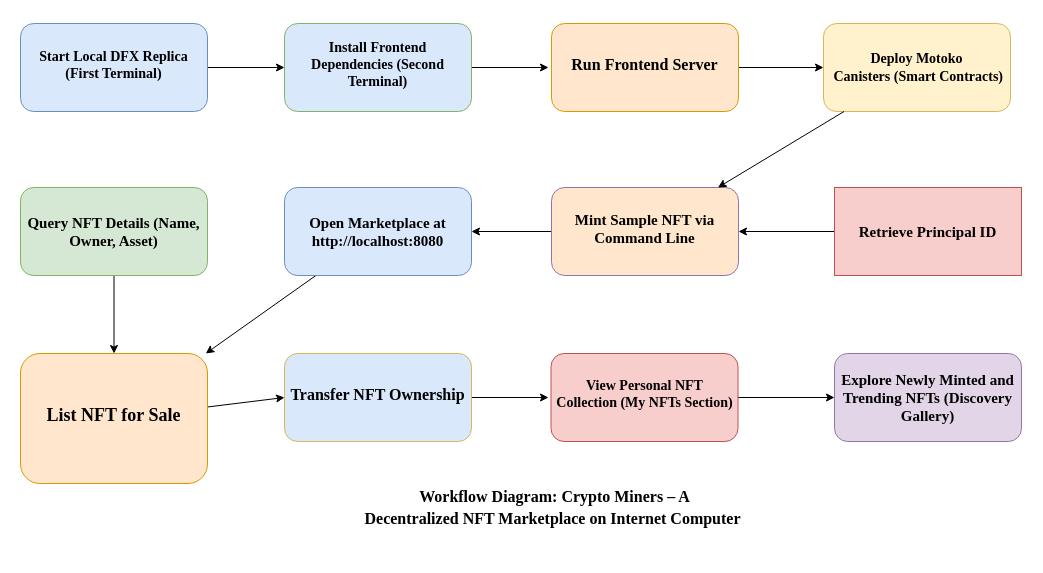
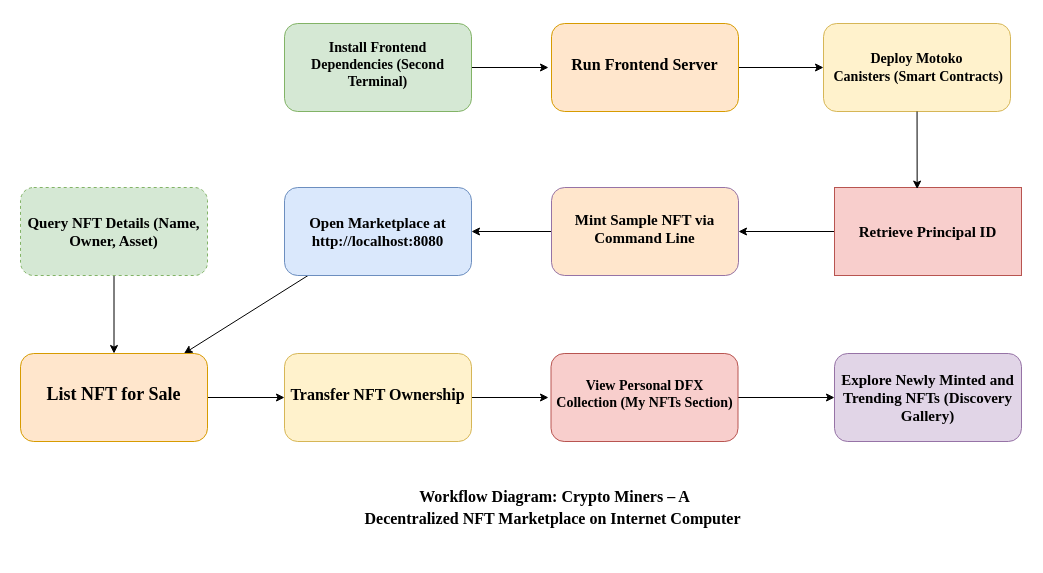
  <mxCell id="0" />
  <mxCell id="1" parent="0" />
- <mxCell id="2" style="edgeStyle=none;html=1;entryX=0;entryY=0.5;entryDx=0;entryDy=0;" edge="1" parent="1" source="3" target="5"><mxGeometry relative="1" as="geometry" /></mxCell>
- <mxCell id="3" value="&lt;table&gt;&lt;tbody&gt;&lt;tr data-end=&quot;248&quot; data-start=&quot;200&quot;&gt;&lt;td data-end=&quot;248&quot; data-start=&quot;204&quot; class=&quot;max-w-[calc(var(--thread-content-max-width)*2/3)]&quot;&gt;&lt;h3&gt;&lt;b&gt;&lt;font face=&quot;Times New Roman&quot;&gt;Start Local DFX Replica (First Terminal)&lt;/font&gt;&lt;/b&gt;&lt;/h3&gt;&lt;/td&gt;&lt;/tr&gt;&lt;/tbody&gt;&lt;/table&gt;&lt;table&gt;&lt;tbody&gt;&lt;tr data-end=&quot;304&quot; data-start=&quot;249&quot;&gt;&lt;td data-end=&quot;253&quot; data-start=&quot;249&quot; class=&quot;max-w-[calc(var(--thread-content-max-width)*2/3)]&quot;&gt;&lt;/td&gt;&lt;/tr&gt;&lt;/tbody&gt;&lt;/table&gt;" style="rounded=1;whiteSpace=wrap;html=1;fillColor=#dae8fc;strokeColor=#6c8ebf;" vertex="1" parent="1"><mxGeometry x="20" y="20" width="187" height="88" as="geometry" /></mxCell>
  <mxCell id="4" style="edgeStyle=none;html=1;" edge="1" parent="1" source="5"><mxGeometry relative="1" as="geometry"><mxPoint x="548" y="64" as="targetPoint" /></mxGeometry></mxCell>
- <mxCell id="5" value="&lt;table&gt;&lt;tbody&gt;&lt;tr data-end=&quot;248&quot; data-start=&quot;200&quot;&gt;&lt;td data-end=&quot;248&quot; data-start=&quot;204&quot; class=&quot;max-w-[calc(var(--thread-content-max-width)*2/3)]&quot;&gt;&lt;h3&gt;&lt;table&gt;&lt;tbody&gt;&lt;tr data-end=&quot;304&quot; data-start=&quot;249&quot;&gt;&lt;td data-end=&quot;304&quot; data-start=&quot;253&quot; class=&quot;max-w-[calc(var(--thread-content-max-width)*2/3)] min-w-[calc(var(--thread-content-max-width)/3)]&quot;&gt;&lt;h4&gt;&lt;font face=&quot;Times New Roman&quot;&gt;Install Frontend Dependencies (Second Terminal)&lt;/font&gt;&lt;/h4&gt;&lt;/td&gt;&lt;/tr&gt;&lt;/tbody&gt;&lt;/table&gt;&lt;table&gt;&lt;tbody&gt;&lt;tr data-end=&quot;332&quot; data-start=&quot;305&quot;&gt;&lt;td data-end=&quot;309&quot; data-start=&quot;305&quot; class=&quot;max-w-[calc(var(--thread-content-max-width)*2/3)]&quot;&gt;&lt;/td&gt;&lt;/tr&gt;&lt;/tbody&gt;&lt;/table&gt;&lt;table&gt;&lt;tbody&gt;&lt;tr data-end=&quot;304&quot; data-start=&quot;249&quot;&gt;&lt;/tr&gt;&lt;/tbody&gt;&lt;/table&gt;&lt;/h3&gt;&lt;/td&gt;&lt;/tr&gt;&lt;/tbody&gt;&lt;/table&gt;" style="rounded=1;whiteSpace=wrap;html=1;fillColor=#dae8fc;strokeColor=#82b366;" vertex="1" parent="1"><mxGeometry x="284" y="20" width="187" height="88" as="geometry" /></mxCell>
+ <mxCell id="5" value="&lt;table&gt;&lt;tbody&gt;&lt;tr data-end=&quot;248&quot; data-start=&quot;200&quot;&gt;&lt;td data-end=&quot;248&quot; data-start=&quot;204&quot; class=&quot;max-w-[calc(var(--thread-content-max-width)*2/3)]&quot;&gt;&lt;h3&gt;&lt;table&gt;&lt;tbody&gt;&lt;tr data-end=&quot;304&quot; data-start=&quot;249&quot;&gt;&lt;td data-end=&quot;304&quot; data-start=&quot;253&quot; class=&quot;max-w-[calc(var(--thread-content-max-width)*2/3)] min-w-[calc(var(--thread-content-max-width)/3)]&quot;&gt;&lt;h4&gt;&lt;font face=&quot;Times New Roman&quot;&gt;Install Frontend Dependencies (Second Terminal)&lt;/font&gt;&lt;/h4&gt;&lt;/td&gt;&lt;/tr&gt;&lt;/tbody&gt;&lt;/table&gt;&lt;table&gt;&lt;tbody&gt;&lt;tr data-end=&quot;332&quot; data-start=&quot;305&quot;&gt;&lt;td data-end=&quot;309&quot; data-start=&quot;305&quot; class=&quot;max-w-[calc(var(--thread-content-max-width)*2/3)]&quot;&gt;&lt;/td&gt;&lt;/tr&gt;&lt;/tbody&gt;&lt;/table&gt;&lt;table&gt;&lt;tbody&gt;&lt;tr data-end=&quot;304&quot; data-start=&quot;249&quot;&gt;&lt;/tr&gt;&lt;/tbody&gt;&lt;/table&gt;&lt;/h3&gt;&lt;/td&gt;&lt;/tr&gt;&lt;/tbody&gt;&lt;/table&gt;" style="rounded=1;whiteSpace=wrap;html=1;fillColor=#d5e8d4;strokeColor=#82b366;" vertex="1" parent="1"><mxGeometry x="284" y="20" width="187" height="88" as="geometry" /></mxCell>
  <mxCell id="6" style="edgeStyle=none;html=1;entryX=0;entryY=0.5;entryDx=0;entryDy=0;" edge="1" parent="1" source="7" target="8"><mxGeometry relative="1" as="geometry" /></mxCell>
  <mxCell id="7" value="&lt;h4&gt;&lt;table&gt;&lt;tbody&gt;&lt;tr data-end=&quot;332&quot; data-start=&quot;305&quot;&gt;&lt;td data-end=&quot;332&quot; data-start=&quot;309&quot; class=&quot;max-w-[calc(var(--thread-content-max-width)*2/3)]&quot;&gt;&lt;b&gt;&lt;font style=&quot;font-size: 16px;&quot; face=&quot;Times New Roman&quot;&gt;Run Frontend Server&lt;/font&gt;&lt;/b&gt;&lt;/td&gt;&lt;/tr&gt;&lt;/tbody&gt;&lt;/table&gt;&lt;table&gt;&lt;tbody&gt;&lt;tr data-end=&quot;382&quot; data-start=&quot;333&quot;&gt;&lt;td data-end=&quot;337&quot; data-start=&quot;333&quot; class=&quot;max-w-[calc(var(--thread-content-max-width)*2/3)]&quot;&gt;&lt;/td&gt;&lt;/tr&gt;&lt;/tbody&gt;&lt;/table&gt;&lt;/h4&gt;" style="rounded=1;whiteSpace=wrap;html=1;fillColor=#ffe6cc;strokeColor=#d79b00;" vertex="1" parent="1"><mxGeometry x="551" y="20" width="187" height="88" as="geometry" /></mxCell>
  <mxCell id="8" value="&lt;h4&gt;&lt;font style=&quot;font-size: 14px;&quot;&gt;&lt;font style=&quot;&quot; face=&quot;Times New Roman&quot;&gt;Deploy Motoko&lt;br&gt;&amp;nbsp;Canisters&amp;nbsp;&lt;/font&gt;&lt;span style=&quot;background-color: transparent; font-family: &amp;quot;Times New Roman&amp;quot;;&quot;&gt;(Smart Contracts)&lt;/span&gt;&lt;/font&gt;&lt;/h4&gt;" style="rounded=1;whiteSpace=wrap;html=1;fillColor=#fff2cc;strokeColor=#d6b656;" vertex="1" parent="1"><mxGeometry x="823" y="20" width="187" height="88" as="geometry" /></mxCell>
  <mxCell id="9" style="edgeStyle=none;html=1;exitX=0;exitY=0.5;exitDx=0;exitDy=0;entryX=1;entryY=0.5;entryDx=0;entryDy=0;" edge="1" parent="1" source="10" target="12"><mxGeometry relative="1" as="geometry" /></mxCell>
  <mxCell id="10" value="&lt;h4&gt;&lt;font face=&quot;Times New Roman&quot; style=&quot;font-size: 15px;&quot;&gt;Retrieve Principal ID&lt;/font&gt;&lt;/h4&gt;" style="whiteSpace=wrap;html=1;fillColor=#f8cecc;strokeColor=#b85450;rounded=0;" vertex="1" parent="1"><mxGeometry x="834" y="184" width="187" height="88" as="geometry" /></mxCell>
  <mxCell id="11" style="edgeStyle=none;html=1;entryX=1;entryY=0.5;entryDx=0;entryDy=0;" edge="1" parent="1" source="12" target="14"><mxGeometry relative="1" as="geometry" /></mxCell>
  <mxCell id="12" value="&lt;h4&gt;&lt;table&gt;&lt;tbody&gt;&lt;tr data-end=&quot;453&quot; data-start=&quot;413&quot;&gt;&lt;td data-end=&quot;453&quot; data-start=&quot;417&quot; class=&quot;max-w-[calc(var(--thread-content-max-width)*2/3)]&quot;&gt;&lt;h4&gt;&lt;font style=&quot;font-size: 15px;&quot; face=&quot;Times New Roman&quot;&gt;Mint Sample NFT via Command Line&lt;/font&gt;&lt;/h4&gt;&lt;/td&gt;&lt;/tr&gt;&lt;/tbody&gt;&lt;/table&gt;&lt;table&gt;&lt;tbody&gt;&lt;tr data-end=&quot;503&quot; data-start=&quot;454&quot;&gt;&lt;td data-end=&quot;458&quot; data-start=&quot;454&quot; class=&quot;max-w-[calc(var(--thread-content-max-width)*2/3)]&quot;&gt;&lt;/td&gt;&lt;/tr&gt;&lt;/tbody&gt;&lt;/table&gt;&lt;/h4&gt;" style="rounded=1;whiteSpace=wrap;html=1;fillColor=#ffe6cc;strokeColor=#9673a6;" vertex="1" parent="1"><mxGeometry x="551" y="184" width="187" height="88" as="geometry" /></mxCell>
  <mxCell id="13" style="edgeStyle=none;html=1;" edge="1" parent="1" source="14" target="18"><mxGeometry relative="1" as="geometry" /></mxCell>
  <mxCell id="14" value="&lt;h4&gt;&lt;table&gt;&lt;tbody&gt;&lt;tr data-start=&quot;413&quot; data-end=&quot;453&quot;&gt;&lt;td class=&quot;max-w-[calc(var(--thread-content-max-width)*2/3)]&quot; data-start=&quot;417&quot; data-end=&quot;453&quot;&gt;&lt;h4&gt;&lt;/h4&gt;&lt;h4&gt;&lt;font face=&quot;Times New Roman&quot; style=&quot;color: rgb(0, 0, 0); font-size: 15px;&quot;&gt;Open Marketplace at http://localhost:8080&lt;/font&gt;&lt;/h4&gt;&lt;table&gt;&lt;tbody&gt;&lt;tr data-start=&quot;454&quot; data-end=&quot;503&quot;&gt;&lt;/tr&gt;&lt;/tbody&gt;&lt;/table&gt;&lt;/td&gt;&lt;/tr&gt;&lt;/tbody&gt;&lt;/table&gt;&lt;/h4&gt;" style="rounded=1;whiteSpace=wrap;html=1;fillColor=#dae8fc;strokeColor=#6c8ebf;" vertex="1" parent="1"><mxGeometry x="284" y="184" width="187" height="88" as="geometry" /></mxCell>
  <mxCell id="15" style="edgeStyle=none;html=1;entryX=0.5;entryY=0;entryDx=0;entryDy=0;" edge="1" parent="1" source="16" target="18"><mxGeometry relative="1" as="geometry" /></mxCell>
- <mxCell id="16" value="&lt;h4&gt;&lt;font style=&quot;font-size: 15px;&quot; face=&quot;Times New Roman&quot;&gt;Query NFT Details (Name, Owner, Asset)&lt;/font&gt;&lt;/h4&gt;" style="rounded=1;whiteSpace=wrap;html=1;fillColor=#d5e8d4;strokeColor=#82b366;" vertex="1" parent="1"><mxGeometry x="20" y="184" width="187" height="88" as="geometry" /></mxCell>
+ <mxCell id="16" value="&lt;h4&gt;&lt;font style=&quot;font-size: 15px;&quot; face=&quot;Times New Roman&quot;&gt;Query NFT Details (Name, Owner, Asset)&lt;/font&gt;&lt;/h4&gt;" style="rounded=1;whiteSpace=wrap;html=1;fillColor=#d5e8d4;strokeColor=#82b366;dashed=1;" vertex="1" parent="1"><mxGeometry x="20" y="184" width="187" height="88" as="geometry" /></mxCell>
  <mxCell id="17" style="edgeStyle=none;html=1;entryX=0;entryY=0.5;entryDx=0;entryDy=0;" edge="1" parent="1" source="18" target="20"><mxGeometry relative="1" as="geometry" /></mxCell>
- <mxCell id="18" value="&lt;h4&gt;&lt;table&gt;&lt;tbody&gt;&lt;tr data-end=&quot;576&quot; data-start=&quot;551&quot;&gt;&lt;td data-end=&quot;576&quot; data-start=&quot;555&quot; class=&quot;max-w-[calc(var(--thread-content-max-width)*2/3)]&quot;&gt;&lt;h4&gt;&lt;font style=&quot;font-size: 18px;&quot; face=&quot;Times New Roman&quot;&gt;List NFT for Sale&lt;/font&gt;&lt;/h4&gt;&lt;/td&gt;&lt;/tr&gt;&lt;/tbody&gt;&lt;/table&gt;&lt;table&gt;&lt;tbody&gt;&lt;tr data-end=&quot;608&quot; data-start=&quot;577&quot;&gt;&lt;td data-end=&quot;582&quot; data-start=&quot;577&quot; class=&quot;max-w-[calc(var(--thread-content-max-width)*2/3)]&quot;&gt;&lt;/td&gt;&lt;/tr&gt;&lt;/tbody&gt;&lt;/table&gt;&lt;/h4&gt;" style="rounded=1;whiteSpace=wrap;html=1;fillColor=#ffe6cc;strokeColor=#d79b00;" vertex="1" parent="1"><mxGeometry x="20" y="350" width="187" height="130" as="geometry" /></mxCell>
+ <mxCell id="18" value="&lt;h4&gt;&lt;table&gt;&lt;tbody&gt;&lt;tr data-end=&quot;576&quot; data-start=&quot;551&quot;&gt;&lt;td data-end=&quot;576&quot; data-start=&quot;555&quot; class=&quot;max-w-[calc(var(--thread-content-max-width)*2/3)]&quot;&gt;&lt;h4&gt;&lt;font style=&quot;font-size: 18px;&quot; face=&quot;Times New Roman&quot;&gt;List NFT for Sale&lt;/font&gt;&lt;/h4&gt;&lt;/td&gt;&lt;/tr&gt;&lt;/tbody&gt;&lt;/table&gt;&lt;table&gt;&lt;tbody&gt;&lt;tr data-end=&quot;608&quot; data-start=&quot;577&quot;&gt;&lt;td data-end=&quot;582&quot; data-start=&quot;577&quot; class=&quot;max-w-[calc(var(--thread-content-max-width)*2/3)]&quot;&gt;&lt;/td&gt;&lt;/tr&gt;&lt;/tbody&gt;&lt;/table&gt;&lt;/h4&gt;" style="rounded=1;whiteSpace=wrap;html=1;fillColor=#ffe6cc;strokeColor=#d79b00;" vertex="1" parent="1"><mxGeometry x="20" y="350" width="187" height="88" as="geometry" /></mxCell>
  <mxCell id="19" style="edgeStyle=none;html=1;" edge="1" parent="1" source="20"><mxGeometry relative="1" as="geometry"><mxPoint x="548" y="394" as="targetPoint" /></mxGeometry></mxCell>
- <mxCell id="20" value="&lt;h4&gt;&lt;table&gt;&lt;tbody&gt;&lt;tr data-end=&quot;608&quot; data-start=&quot;577&quot;&gt;&lt;td data-end=&quot;608&quot; data-start=&quot;582&quot; class=&quot;max-w-[calc(var(--thread-content-max-width)*2/3)]&quot;&gt;&lt;h4&gt;&lt;font style=&quot;font-size: 16px;&quot; face=&quot;Times New Roman&quot;&gt;Transfer NFT Ownership&lt;/font&gt;&lt;/h4&gt;&lt;/td&gt;&lt;/tr&gt;&lt;/tbody&gt;&lt;/table&gt;&lt;table&gt;&lt;tbody&gt;&lt;tr data-end=&quot;664&quot; data-start=&quot;609&quot;&gt;&lt;td data-end=&quot;614&quot; data-start=&quot;609&quot; class=&quot;max-w-[calc(var(--thread-content-max-width)*2/3)]&quot;&gt;&lt;/td&gt;&lt;/tr&gt;&lt;/tbody&gt;&lt;/table&gt;&lt;/h4&gt;" style="rounded=1;whiteSpace=wrap;html=1;fillColor=#dae8fc;strokeColor=#d6b656;" vertex="1" parent="1"><mxGeometry x="284" y="350" width="187" height="88" as="geometry" /></mxCell>
+ <mxCell id="20" value="&lt;h4&gt;&lt;table&gt;&lt;tbody&gt;&lt;tr data-end=&quot;608&quot; data-start=&quot;577&quot;&gt;&lt;td data-end=&quot;608&quot; data-start=&quot;582&quot; class=&quot;max-w-[calc(var(--thread-content-max-width)*2/3)]&quot;&gt;&lt;h4&gt;&lt;font style=&quot;font-size: 16px;&quot; face=&quot;Times New Roman&quot;&gt;Transfer NFT Ownership&lt;/font&gt;&lt;/h4&gt;&lt;/td&gt;&lt;/tr&gt;&lt;/tbody&gt;&lt;/table&gt;&lt;table&gt;&lt;tbody&gt;&lt;tr data-end=&quot;664&quot; data-start=&quot;609&quot;&gt;&lt;td data-end=&quot;614&quot; data-start=&quot;609&quot; class=&quot;max-w-[calc(var(--thread-content-max-width)*2/3)]&quot;&gt;&lt;/td&gt;&lt;/tr&gt;&lt;/tbody&gt;&lt;/table&gt;&lt;/h4&gt;" style="rounded=1;whiteSpace=wrap;html=1;fillColor=#fff2cc;strokeColor=#d6b656;" vertex="1" parent="1"><mxGeometry x="284" y="350" width="187" height="88" as="geometry" /></mxCell>
  <mxCell id="21" style="edgeStyle=none;html=1;entryX=0;entryY=0.5;entryDx=0;entryDy=0;" edge="1" parent="1" source="22" target="23"><mxGeometry relative="1" as="geometry" /></mxCell>
- <mxCell id="22" value="&lt;h4&gt;&lt;table&gt;&lt;tbody&gt;&lt;tr data-end=&quot;664&quot; data-start=&quot;609&quot;&gt;&lt;td data-end=&quot;664&quot; data-start=&quot;614&quot; class=&quot;max-w-[calc(var(--thread-content-max-width)*2/3)] min-w-[calc(var(--thread-content-max-width)/3)]&quot;&gt;&lt;h4&gt;&lt;font style=&quot;font-size: 14px;&quot; face=&quot;Times New Roman&quot;&gt;View Personal NFT Collection (My NFTs Section)&lt;/font&gt;&lt;/h4&gt;&lt;/td&gt;&lt;/tr&gt;&lt;/tbody&gt;&lt;/table&gt;&lt;table&gt;&lt;tbody&gt;&lt;tr data-end=&quot;732&quot; data-start=&quot;665&quot;&gt;&lt;td data-end=&quot;670&quot; data-start=&quot;665&quot; class=&quot;max-w-[calc(var(--thread-content-max-width)*2/3)]&quot;&gt;&lt;/td&gt;&lt;/tr&gt;&lt;/tbody&gt;&lt;/table&gt;&lt;/h4&gt;" style="rounded=1;whiteSpace=wrap;html=1;fillColor=#f8cecc;strokeColor=#b85450;" vertex="1" parent="1"><mxGeometry x="550.5" y="350" width="187" height="88" as="geometry" /></mxCell>
+ <mxCell id="22" value="&lt;h4&gt;&lt;table&gt;&lt;tbody&gt;&lt;tr data-end=&quot;664&quot; data-start=&quot;609&quot;&gt;&lt;td data-end=&quot;664&quot; data-start=&quot;614&quot; class=&quot;max-w-[calc(var(--thread-content-max-width)*2/3)] min-w-[calc(var(--thread-content-max-width)/3)]&quot;&gt;&lt;h4&gt;&lt;font style=&quot;font-size: 14px;&quot; face=&quot;Times New Roman&quot;&gt;View Personal DFX Collection (My NFTs Section)&lt;/font&gt;&lt;/h4&gt;&lt;/td&gt;&lt;/tr&gt;&lt;/tbody&gt;&lt;/table&gt;&lt;table&gt;&lt;tbody&gt;&lt;tr data-end=&quot;732&quot; data-start=&quot;665&quot;&gt;&lt;td data-end=&quot;670&quot; data-start=&quot;665&quot; class=&quot;max-w-[calc(var(--thread-content-max-width)*2/3)]&quot;&gt;&lt;/td&gt;&lt;/tr&gt;&lt;/tbody&gt;&lt;/table&gt;&lt;/h4&gt;" style="rounded=1;whiteSpace=wrap;html=1;fillColor=#f8cecc;strokeColor=#b85450;" vertex="1" parent="1"><mxGeometry x="550.5" y="350" width="187" height="88" as="geometry" /></mxCell>
  <mxCell id="23" value="&lt;h4&gt;&lt;div class=&quot;group pointer-events-none relative flex justify-center *:pointer-events-auto&quot;&gt;&lt;h4&gt;&lt;table data-end=&quot;732&quot; data-start=&quot;158&quot; class=&quot;min-w-full&quot;&gt;&lt;tbody data-end=&quot;732&quot; data-start=&quot;200&quot;&gt;&lt;tr data-end=&quot;732&quot; data-start=&quot;665&quot;&gt;&lt;td data-end=&quot;732&quot; data-start=&quot;670&quot; class=&quot;max-w-[calc(var(--thread-content-max-width)*2/3)] min-w-[calc(var(--thread-content-max-width)/3)]&quot;&gt;&lt;font style=&quot;font-size: 15px;&quot; face=&quot;Times New Roman&quot;&gt;Explore Newly Minted and Trending NFTs (Discovery Gallery)&lt;/font&gt;&lt;/td&gt;&lt;/tr&gt;&lt;/tbody&gt;&lt;/table&gt;&lt;/h4&gt;&lt;/div&gt;&lt;/h4&gt;" style="rounded=1;whiteSpace=wrap;html=1;fillColor=#e1d5e7;strokeColor=#9673a6;" vertex="1" parent="1"><mxGeometry x="834" y="350" width="187" height="88" as="geometry" /></mxCell>
- <mxCell id="24" style="edgeStyle=none;html=1;" edge="1" parent="1" source="8" target="12"><mxGeometry relative="1" as="geometry" /></mxCell>
+ <mxCell id="24" style="edgeStyle=none;html=1;entryX=0.442;entryY=0.018;entryDx=0;entryDy=0;entryPerimeter=0;" edge="1" parent="1" source="8" target="10"><mxGeometry relative="1" as="geometry" /></mxCell>
  <mxCell id="25" value="&lt;h2&gt;&lt;font style=&quot;font-size: 16px;&quot; face=&quot;Times New Roman&quot;&gt;Workflow Diagram:&amp;nbsp;&lt;span style=&quot;line-height: 115%; color: black;&quot;&gt;Crypto Miners – A&lt;br&gt;Decentralized NFT Marketplace on Internet Computer&lt;/span&gt;&amp;nbsp;&lt;/font&gt;&lt;/h2&gt;" style="text;html=1;align=center;verticalAlign=middle;resizable=0;points=[];autosize=1;strokeColor=none;fillColor=none;" vertex="1" parent="1"><mxGeometry x="350" y="460" width="407" height="88" as="geometry" /></mxCell>
